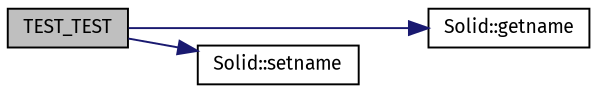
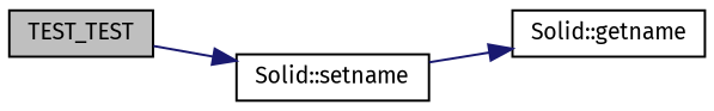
  digraph {
    fontname="Fira Sans"
    rankdir=LR
    node [color=black fillcolor=white fontname="Fira Sans" fontsize=10 shape=record style=filled]
    edge [color=midnightblue fontname="Fira Sans" fontsize=10 labelfontname=Helvetica labelfontsize=10 style=solid]
    n1 [fillcolor=grey75 fontcolor=black height=0.2 label=TEST_TEST width=0.4]
    n2 [height=0.2 label="Solid::getname" width=0.4]
    n3 [height=0.2 label="Solid::setname" width=0.4]
-   n1 -> n2
+   n3 -> n2
    n1 -> n3
  }
